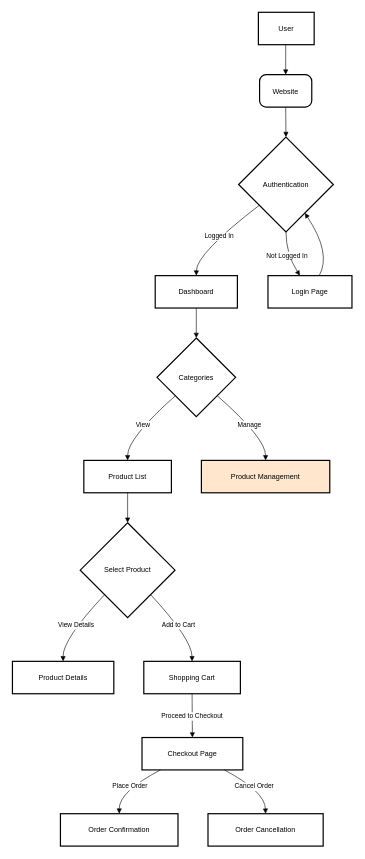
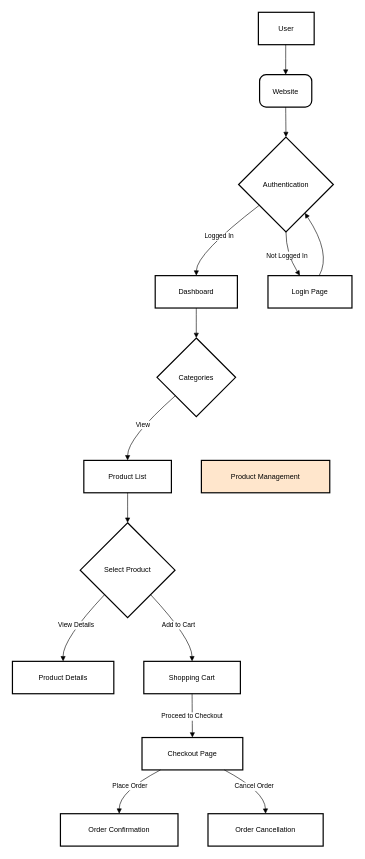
  <mxCell id="0" />
  <mxCell id="1" parent="0" />
  <mxCell id="2" value="User" style="whiteSpace=wrap;strokeWidth=2;" vertex="1" parent="1"><mxGeometry x="430" y="20" width="93" height="54" as="geometry" /></mxCell>
  <mxCell id="3" value="Website" style="rounded=1;arcSize=20;strokeWidth=2" vertex="1" parent="1"><mxGeometry x="432" y="124" width="87" height="54" as="geometry" /></mxCell>
  <mxCell id="4" value="Authentication" style="rhombus;strokeWidth=2;whiteSpace=wrap;" vertex="1" parent="1"><mxGeometry x="397" y="228" width="158" height="158" as="geometry" /></mxCell>
  <mxCell id="5" value="Dashboard" style="whiteSpace=wrap;strokeWidth=2;" vertex="1" parent="1"><mxGeometry x="258" y="459" width="137" height="54" as="geometry" /></mxCell>
  <mxCell id="6" value="Login Page" style="whiteSpace=wrap;strokeWidth=2;" vertex="1" parent="1"><mxGeometry x="446" y="459" width="140" height="54" as="geometry" /></mxCell>
  <mxCell id="7" value="Categories" style="rhombus;strokeWidth=2;whiteSpace=wrap;" vertex="1" parent="1"><mxGeometry x="261" y="563" width="131" height="131" as="geometry" /></mxCell>
  <mxCell id="8" value="Product List" style="whiteSpace=wrap;strokeWidth=2;" vertex="1" parent="1"><mxGeometry x="139" y="767" width="146" height="54" as="geometry" /></mxCell>
  <mxCell id="9" value="Product Management" style="whiteSpace=wrap;strokeWidth=2;fillColor=#ffe6cc;" vertex="1" parent="1"><mxGeometry x="335" y="767" width="214" height="54" as="geometry" /></mxCell>
  <mxCell id="10" value="Select Product" style="rhombus;strokeWidth=2;whiteSpace=wrap;" vertex="1" parent="1"><mxGeometry x="133" y="871" width="158" height="158" as="geometry" /></mxCell>
  <mxCell id="11" value="Product Details" style="whiteSpace=wrap;strokeWidth=2;" vertex="1" parent="1"><mxGeometry x="20" y="1102" width="169" height="54" as="geometry" /></mxCell>
  <mxCell id="12" value="Shopping Cart" style="whiteSpace=wrap;strokeWidth=2;" vertex="1" parent="1"><mxGeometry x="239" y="1102" width="161" height="54" as="geometry" /></mxCell>
  <mxCell id="13" value="Checkout Page" style="whiteSpace=wrap;strokeWidth=2;" vertex="1" parent="1"><mxGeometry x="236" y="1229" width="168" height="54" as="geometry" /></mxCell>
  <mxCell id="14" value="Order Confirmation" style="whiteSpace=wrap;strokeWidth=2;" vertex="1" parent="1"><mxGeometry x="100" y="1356" width="196" height="54" as="geometry" /></mxCell>
  <mxCell id="15" value="Order Cancellation" style="whiteSpace=wrap;strokeWidth=2;" vertex="1" parent="1"><mxGeometry x="346" y="1356" width="192" height="54" as="geometry" /></mxCell>
  <mxCell id="16" value="" style="curved=1;startArrow=none;endArrow=block;exitX=0.49;exitY=1;entryX=0.5;entryY=0;" edge="1" parent="1" source="2" target="3"><mxGeometry relative="1" as="geometry"><Array as="points" /></mxGeometry></mxCell>
  <mxCell id="17" value="" style="curved=1;startArrow=none;endArrow=block;exitX=0.5;exitY=1;entryX=0.5;entryY=0;" edge="1" parent="1" source="3" target="4"><mxGeometry relative="1" as="geometry"><Array as="points" /></mxGeometry></mxCell>
  <mxCell id="18" value="Logged In" style="curved=1;startArrow=none;endArrow=block;exitX=0;exitY=0.89;entryX=0.5;entryY=0;" edge="1" parent="1" source="4" target="5"><mxGeometry relative="1" as="geometry"><Array as="points"><mxPoint x="327" y="422" /></Array></mxGeometry></mxCell>
  <mxCell id="19" value="Not Logged In" style="curved=1;startArrow=none;endArrow=block;exitX=0.5;exitY=1;entryX=0.38;entryY=0;" edge="1" parent="1" source="4" target="6"><mxGeometry relative="1" as="geometry"><Array as="points"><mxPoint x="476" y="422" /></Array></mxGeometry></mxCell>
  <mxCell id="20" value="" style="curved=1;startArrow=none;endArrow=block;exitX=0.61;exitY=0;entryX=0.83;entryY=1;" edge="1" parent="1" source="6" target="4"><mxGeometry relative="1" as="geometry"><Array as="points"><mxPoint x="552" y="422" /></Array></mxGeometry></mxCell>
  <mxCell id="21" value="" style="curved=1;startArrow=none;endArrow=block;exitX=0.5;exitY=1;entryX=0.5;entryY=0;" edge="1" parent="1" source="5" target="7"><mxGeometry relative="1" as="geometry"><Array as="points" /></mxGeometry></mxCell>
  <mxCell id="22" value="View" style="curved=1;startArrow=none;endArrow=block;exitX=0;exitY=0.94;entryX=0.5;entryY=0;" edge="1" parent="1" source="7" target="8"><mxGeometry relative="1" as="geometry"><Array as="points"><mxPoint x="212" y="730" /></Array></mxGeometry></mxCell>
- <mxCell id="23" value="Manage" style="curved=1;startArrow=none;endArrow=block;exitX=1;exitY=0.94;entryX=0.5;entryY=0;" edge="1" parent="1" source="7" target="9"><mxGeometry relative="1" as="geometry"><Array as="points"><mxPoint x="442" y="730" /></Array></mxGeometry></mxCell>
  <mxCell id="24" value="" style="curved=1;startArrow=none;endArrow=block;exitX=0.5;exitY=1;entryX=0.5;entryY=0;" edge="1" parent="1" source="8" target="10"><mxGeometry relative="1" as="geometry"><Array as="points" /></mxGeometry></mxCell>
  <mxCell id="25" value="View Details" style="curved=1;startArrow=none;endArrow=block;exitX=0.03;exitY=1;entryX=0.5;entryY=-0.01;" edge="1" parent="1" source="10" target="11"><mxGeometry relative="1" as="geometry"><Array as="points"><mxPoint x="104" y="1065" /></Array></mxGeometry></mxCell>
  <mxCell id="26" value="Add to Cart" style="curved=1;startArrow=none;endArrow=block;exitX=0.97;exitY=1;entryX=0.5;entryY=-0.01;" edge="1" parent="1" source="10" target="12"><mxGeometry relative="1" as="geometry"><Array as="points"><mxPoint x="319" y="1065" /></Array></mxGeometry></mxCell>
  <mxCell id="27" value="Proceed to Checkout" style="curved=1;startArrow=none;endArrow=block;exitX=0.5;exitY=0.99;entryX=0.5;entryY=-0.01;" edge="1" parent="1" source="12" target="13"><mxGeometry relative="1" as="geometry"><Array as="points" /></mxGeometry></mxCell>
  <mxCell id="28" value="Place Order" style="curved=1;startArrow=none;endArrow=block;exitX=0.19;exitY=0.99;entryX=0.5;entryY=-0.01;" edge="1" parent="1" source="13" target="14"><mxGeometry relative="1" as="geometry"><Array as="points"><mxPoint x="198" y="1319" /></Array></mxGeometry></mxCell>
  <mxCell id="29" value="Cancel Order" style="curved=1;startArrow=none;endArrow=block;exitX=0.81;exitY=0.99;entryX=0.5;entryY=-0.01;" edge="1" parent="1" source="13" target="15"><mxGeometry relative="1" as="geometry"><Array as="points"><mxPoint x="441" y="1319" /></Array></mxGeometry></mxCell>
